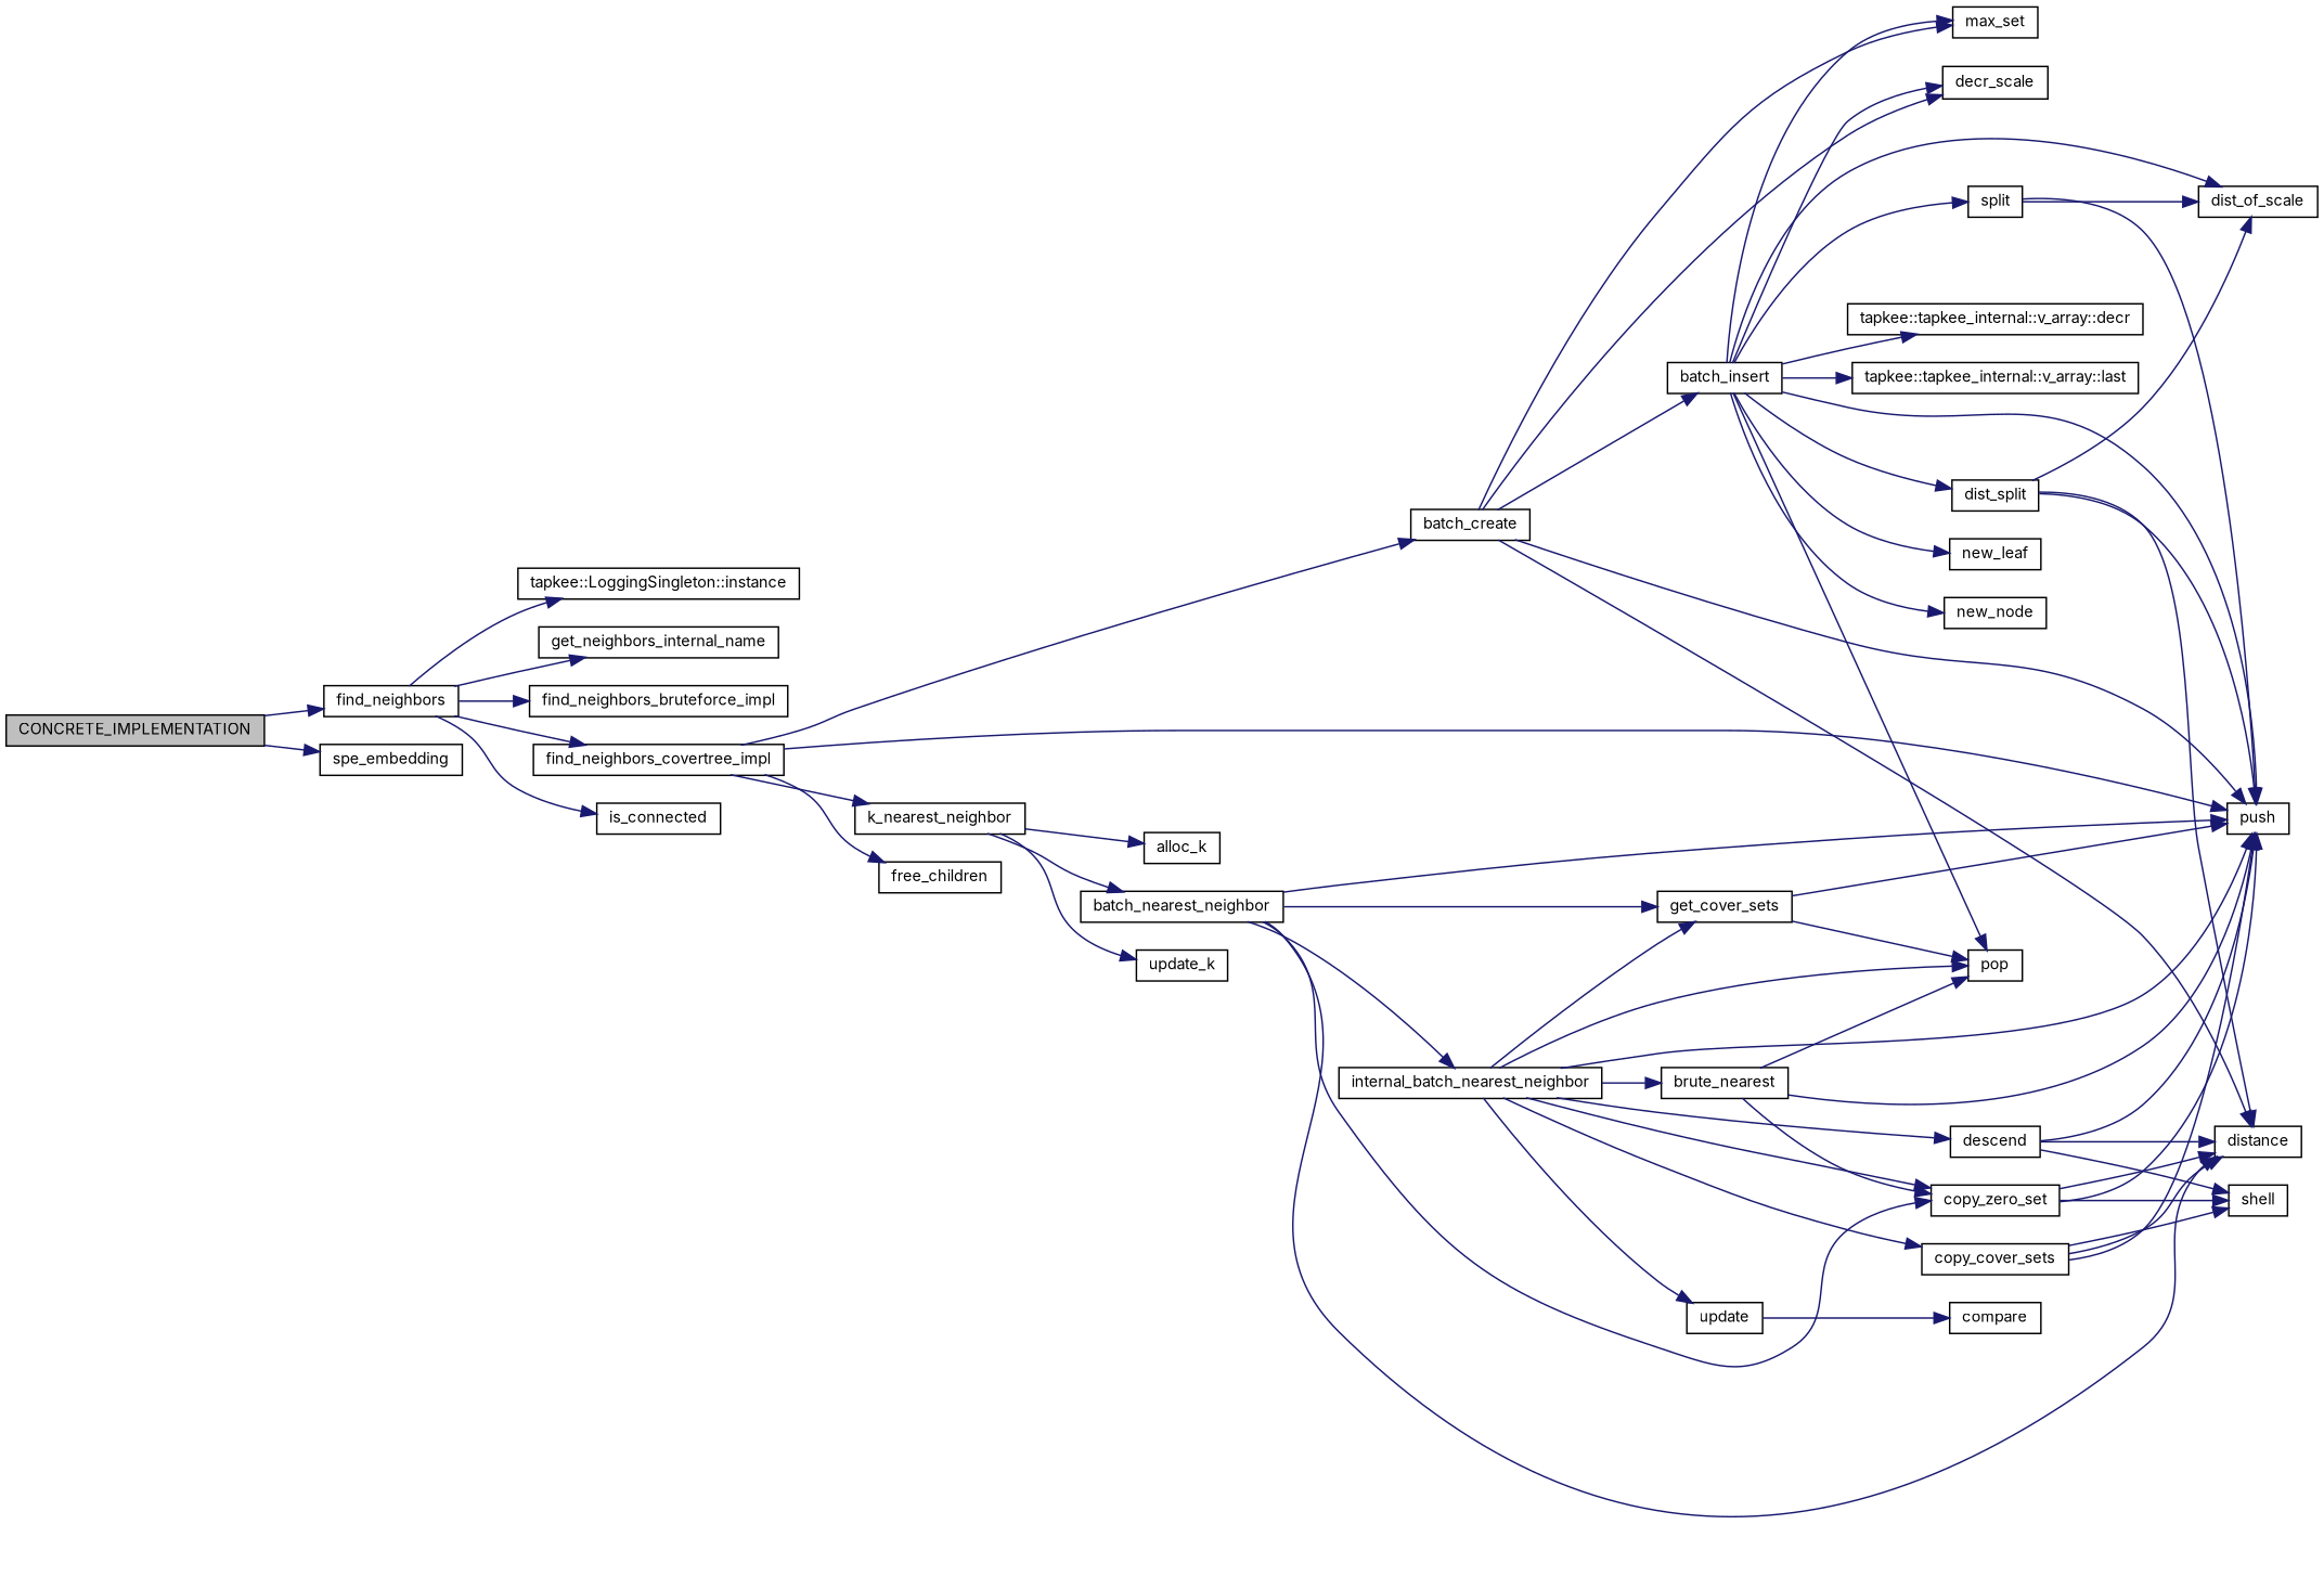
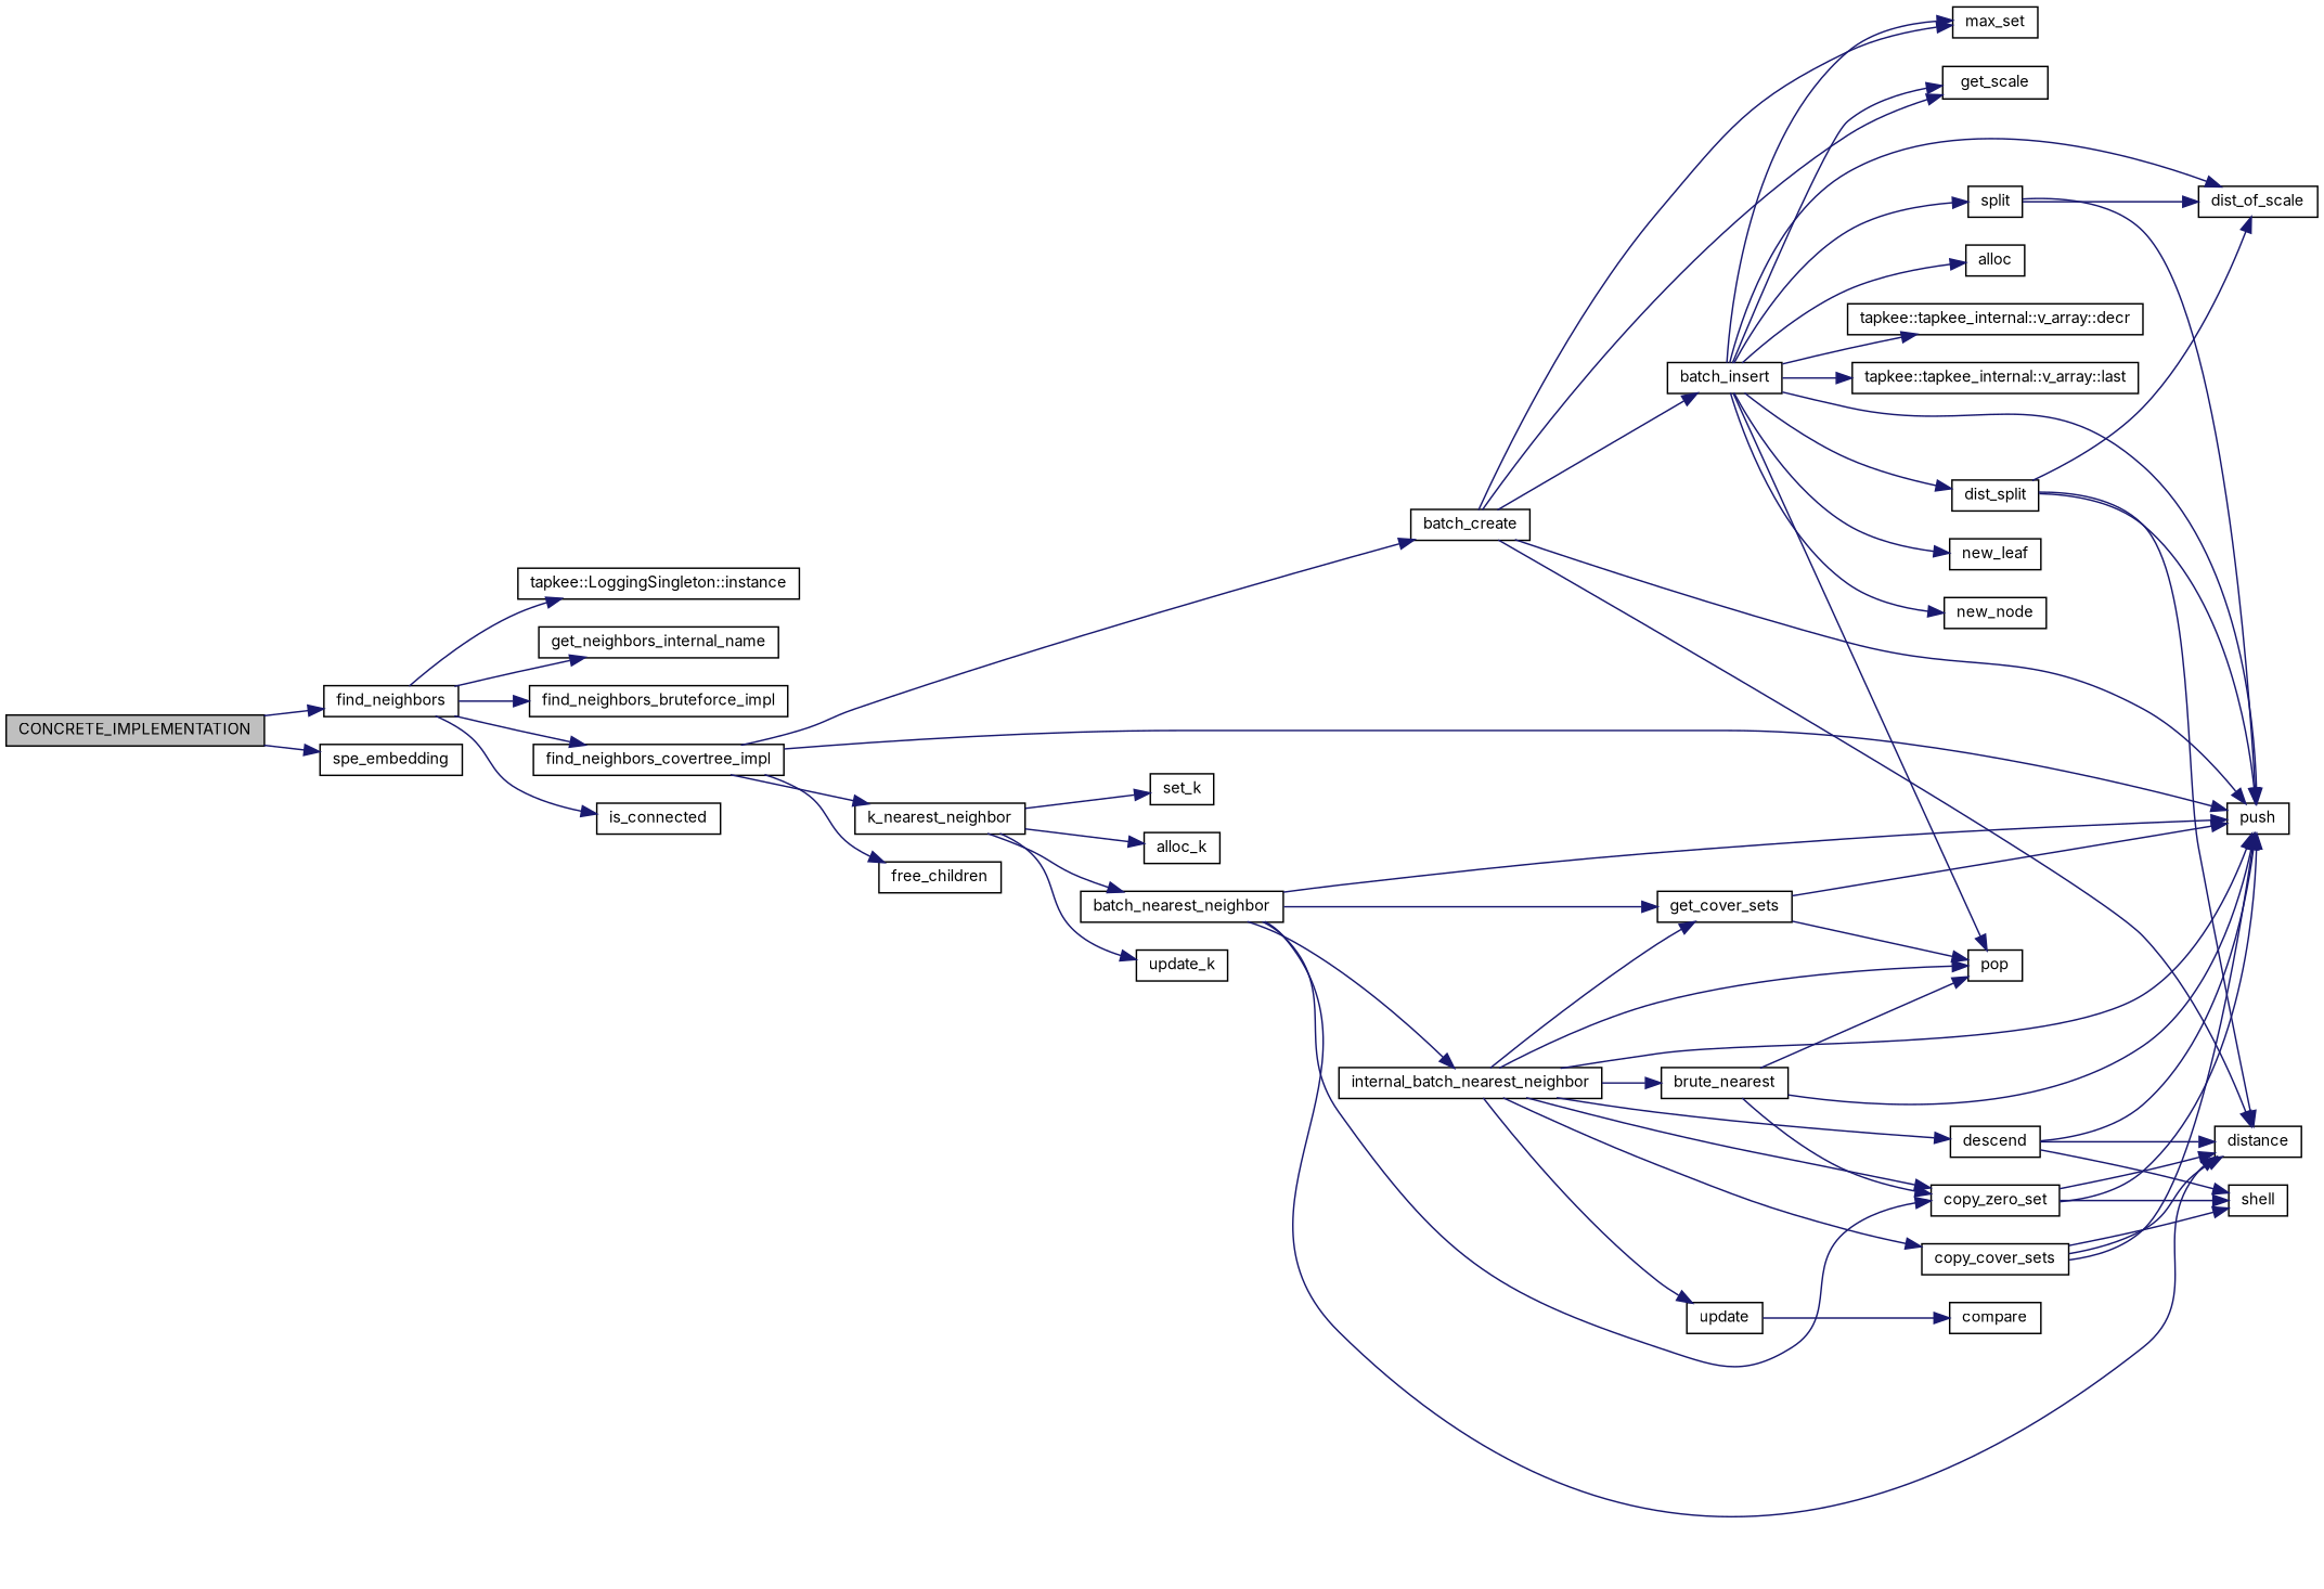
  digraph {
    fontname=Inter
    rankdir=LR
    node [color=black fillcolor=white fontname=Inter fontsize=10 shape=record style=filled]
    edge [color=midnightblue fontname=Inter fontsize=10 labelfontname=FreeSans labelfontsize=10 style=solid]
    n1 [fillcolor=grey75 fontcolor=black height=0.2 label=CONCRETE_IMPLEMENTATION width=0.4]
    n2 [height=0.2 label=find_neighbors width=0.4]
    n3 [height=0.2 label=spe_embedding width=0.4]
    n4 [height=0.2 label="tapkee::LoggingSingleton::instance" width=0.4]
    n5 [height=0.2 label=get_neighbors_internal_name width=0.4]
    n6 [height=0.2 label=find_neighbors_bruteforce_impl width=0.4]
    n7 [height=0.2 label=find_neighbors_covertree_impl width=0.4]
    n8 [height=0.2 label=is_connected width=0.4]
    n9 [height=0.2 label=push width=0.4]
    n10 [height=0.2 label=batch_create width=0.4]
    n11 [height=0.2 label=k_nearest_neighbor width=0.4]
    n12 [height=0.2 label=free_children width=0.4]
    n13 [height=0.2 label=distance width=0.4]
    n14 [height=0.2 label=max_set width=0.4]
    n15 [height=0.2 label=batch_insert width=0.4]
-   n16 [height=0.2 label=decr_scale width=0.4]
+   n16 [height=0.2 label=get_scale width=0.4]
    n17 [height=0.2 label=update_k width=0.4]
+   n18 [height=0.2 label=set_k width=0.4]
    n19 [height=0.2 label=alloc_k width=0.4]
    n20 [height=0.2 label=batch_nearest_neighbor width=0.4]
    n21 [height=0.2 label=new_leaf width=0.4]
    n22 [height=0.2 label=new_node width=0.4]
+   n23 [height=0.2 label=alloc width=0.4]
    n24 [height=0.2 label=pop width=0.4]
    n25 [height=0.2 label=split width=0.4]
    n26 [height=0.2 label=dist_of_scale width=0.4]
    n27 [height=0.2 label=dist_split width=0.4]
    n28 [height=0.2 label="tapkee::tapkee_internal::v_array::decr" width=0.4]
    n29 [height=0.2 label="tapkee::tapkee_internal::v_array::last" width=0.4]
    n30 [height=0.2 label=get_cover_sets width=0.4]
    n31 [height=0.2 label=internal_batch_nearest_neighbor width=0.4]
    n32 [height=0.2 label=copy_zero_set width=0.4]
    n33 [height=0.2 label=brute_nearest width=0.4]
    n34 [height=0.2 label=copy_cover_sets width=0.4]
    n35 [height=0.2 label=update width=0.4]
    n36 [height=0.2 label=descend width=0.4]
    n37 [height=0.2 label=shell width=0.4]
    n38 [height=0.2 label=compare width=0.4]
    n1 -> n2
    n1 -> n3
    n2 -> n4
    n2 -> n5
    n2 -> n6
    n2 -> n7
    n2 -> n8
    n7 -> n9
    n7 -> n10
    n7 -> n11
    n7 -> n12
    n10 -> n9
    n10 -> n13
    n10 -> n14
    n10 -> n15
    n10 -> n16
    n11 -> n17
+   n11 -> n18
    n11 -> n19
    n11 -> n20
    n15 -> n9
    n15 -> n14
    n15 -> n16
    n15 -> n21
    n15 -> n22
+   n15 -> n23
    n15 -> n24
    n15 -> n25
    n15 -> n26
    n15 -> n27
    n15 -> n28
    n15 -> n29
    n20 -> n9
    n20 -> n13
    n20 -> n30
    n20 -> n31
    n20 -> n32
    n25 -> n9
    n25 -> n26
    n27 -> n9
    n27 -> n13
    n27 -> n26
    n30 -> n9
    n30 -> n24
    n31 -> n9
    n31 -> n24
    n31 -> n30
    n31 -> n32
    n31 -> n33
    n31 -> n34
    n31 -> n35
    n31 -> n36
    n32 -> n9
    n32 -> n13
    n32 -> n37
    n33 -> n9
    n33 -> n24
    n33 -> n32
    n34 -> n9
    n34 -> n13
    n34 -> n37
    n35 -> n38
    n36 -> n9
    n36 -> n13
    n36 -> n37
  }
